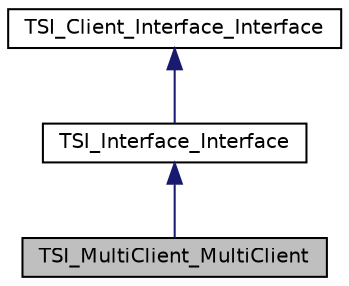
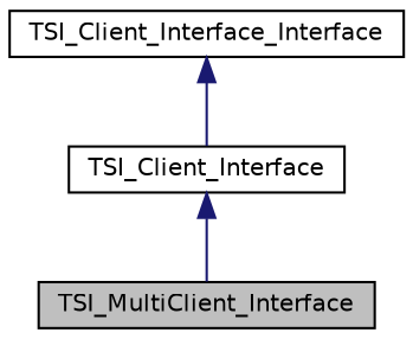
  digraph {
    node [color=black fillcolor=white fontname=Helvetica fontsize=10 shape=record style=filled]
    edge [color=midnightblue dir=back fontname=Helvetica fontsize=10 labelfontname=Helvetica labelfontsize=10 style=solid]
-   n1 [fillcolor=grey75 fontcolor=black height=0.2 label=TSI_MultiClient_MultiClient width=0.4]
-   n2 [height=0.2 label=TSI_Interface_Interface width=0.4]
+   n1 [fillcolor=grey75 fontcolor=black height=0.2 label=TSI_MultiClient_Interface width=0.4]
+   n2 [height=0.2 label=TSI_Client_Interface width=0.4]
    n3 [height=0.2 label=TSI_Client_Interface_Interface width=0.4]
    n2 -> n1
    n3 -> n2
  }
